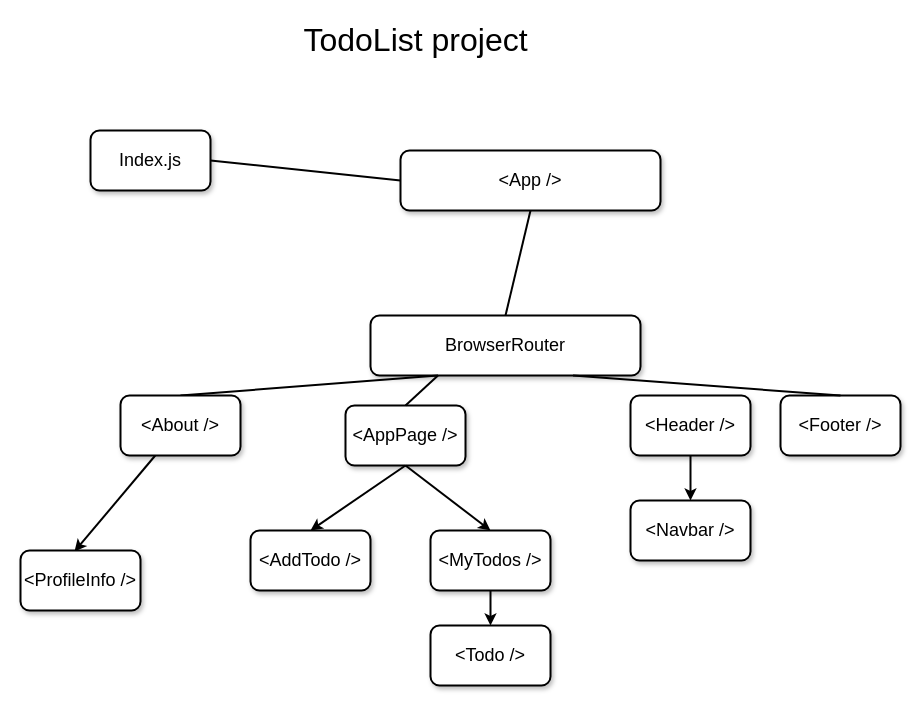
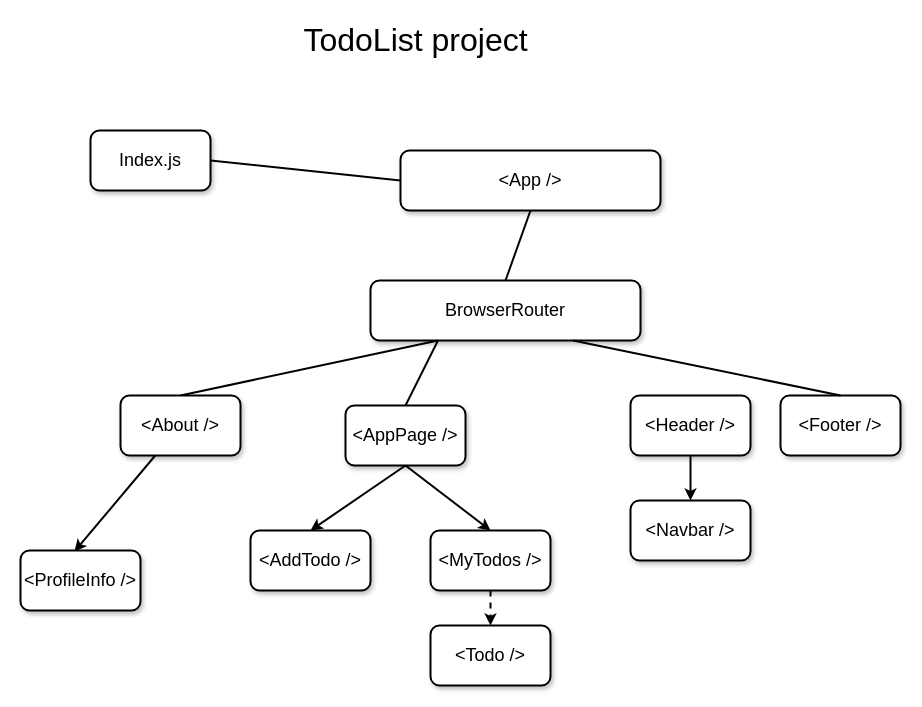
  <mxCell id="0" />
  <mxCell id="1" parent="0" />
  <mxCell id="2" value="&amp;lt;App /&amp;gt;" style="whiteSpace=wrap;html=1;rounded=1;shadow=1;labelBackgroundColor=none;strokeWidth=2;fontFamily=Helvetica;fontSize=18;align=center;verticalAlign=middle;" parent="1" vertex="1"><mxGeometry x="400" y="150" width="260" height="60" as="geometry" /></mxCell>
- <mxCell id="3" value="&lt;span style=&quot;font-size: 18px&quot;&gt;BrowserRouter&lt;/span&gt;" style="whiteSpace=wrap;html=1;rounded=1;shadow=1;labelBackgroundColor=none;strokeWidth=2;fontFamily=Helvetica;fontSize=18;align=center;" parent="1" vertex="1"><mxGeometry x="370" y="315" width="270" height="60" as="geometry" /></mxCell>
+ <mxCell id="3" value="&lt;span style=&quot;font-size: 18px&quot;&gt;BrowserRouter&lt;/span&gt;" style="whiteSpace=wrap;html=1;rounded=1;shadow=1;labelBackgroundColor=none;strokeWidth=2;fontFamily=Helvetica;fontSize=18;align=center;" parent="1" vertex="1"><mxGeometry x="370" y="280" width="270" height="60" as="geometry" /></mxCell>
  <mxCell id="4" value="&lt;span style=&quot;font-size: 18px&quot;&gt;&amp;lt;AppPage /&amp;gt;&lt;/span&gt;" style="whiteSpace=wrap;html=1;rounded=1;shadow=1;labelBackgroundColor=none;strokeWidth=2;fontFamily=Helvetica;fontSize=18;align=center;" parent="1" vertex="1"><mxGeometry x="345" y="405" width="120" height="60" as="geometry" /></mxCell>
  <mxCell id="5" value="" style="edgeStyle=none;rounded=0;jumpStyle=none;orthogonalLoop=1;jettySize=auto;html=1;strokeWidth=2;fontFamily=Helvetica;fontSize=32;" parent="1" source="6" target="19" edge="1"><mxGeometry relative="1" as="geometry" /></mxCell>
  <mxCell id="6" value="&lt;span style=&quot;font-size: 18px&quot;&gt;&amp;lt;Header /&amp;gt;&lt;/span&gt;" style="whiteSpace=wrap;html=1;rounded=1;shadow=1;labelBackgroundColor=none;strokeWidth=2;fontFamily=Helvetica;fontSize=18;align=center;" parent="1" vertex="1"><mxGeometry x="630" y="395" width="120" height="60" as="geometry" /></mxCell>
  <mxCell id="7" value="&lt;span style=&quot;font-size: 18px;&quot;&gt;&lt;font style=&quot;font-size: 18px;&quot;&gt;Index.js&lt;/font&gt;&lt;/span&gt;" style="whiteSpace=wrap;html=1;rounded=1;shadow=1;labelBackgroundColor=none;strokeWidth=2;fontFamily=Helvetica;fontSize=18;align=center;" parent="1" vertex="1"><mxGeometry x="90" y="130" width="120" height="60" as="geometry" /></mxCell>
  <mxCell id="8" value="" style="endArrow=none;html=1;strokeWidth=2;fontSize=18;exitX=1;exitY=0.5;exitDx=0;exitDy=0;entryX=0;entryY=0.5;entryDx=0;entryDy=0;fontFamily=Helvetica;" parent="1" source="7" target="2" edge="1"><mxGeometry width="50" height="50" relative="1" as="geometry"><mxPoint x="290" y="210" as="sourcePoint" /><mxPoint x="380" y="190" as="targetPoint" /></mxGeometry></mxCell>
  <mxCell id="9" value="" style="endArrow=none;html=1;strokeWidth=2;fontSize=18;exitX=0.5;exitY=0;exitDx=0;exitDy=0;entryX=0.5;entryY=1;entryDx=0;entryDy=0;fontFamily=Helvetica;" parent="1" source="3" target="2" edge="1"><mxGeometry width="50" height="50" relative="1" as="geometry"><mxPoint x="230" y="240" as="sourcePoint" /><mxPoint x="470" y="260" as="targetPoint" /></mxGeometry></mxCell>
  <mxCell id="10" value="" style="endArrow=none;html=1;strokeWidth=2;fontSize=18;exitX=0.5;exitY=0;exitDx=0;exitDy=0;fontFamily=Helvetica;entryX=0.25;entryY=1;entryDx=0;entryDy=0;" parent="1" source="4" target="3" edge="1"><mxGeometry width="50" height="50" relative="1" as="geometry"><mxPoint x="460" y="430" as="sourcePoint" /><mxPoint x="465" y="360" as="targetPoint" /></mxGeometry></mxCell>
  <mxCell id="11" value="" style="endArrow=none;html=1;strokeWidth=2;fontSize=18;exitX=0.5;exitY=0;exitDx=0;exitDy=0;entryX=0.25;entryY=1;entryDx=0;entryDy=0;fontFamily=Helvetica;" parent="1" source="15" target="3" edge="1"><mxGeometry width="50" height="50" relative="1" as="geometry"><mxPoint x="535" y="470" as="sourcePoint" /><mxPoint x="540" y="400" as="targetPoint" /></mxGeometry></mxCell>
  <mxCell id="12" style="edgeStyle=none;rounded=0;jumpStyle=none;orthogonalLoop=1;jettySize=auto;html=1;entryX=0.5;entryY=0;entryDx=0;entryDy=0;strokeWidth=2;fontFamily=Helvetica;fontSize=32;exitX=0.5;exitY=1;exitDx=0;exitDy=0;" parent="1" source="4" target="20" edge="1"><mxGeometry relative="1" as="geometry" /></mxCell>
  <mxCell id="13" style="edgeStyle=none;rounded=0;jumpStyle=none;orthogonalLoop=1;jettySize=auto;html=1;exitX=0.5;exitY=1;exitDx=0;exitDy=0;entryX=0.5;entryY=0;entryDx=0;entryDy=0;strokeWidth=2;fontFamily=Helvetica;fontSize=32;" parent="1" source="4" target="22" edge="1"><mxGeometry relative="1" as="geometry" /></mxCell>
  <mxCell id="14" style="edgeStyle=none;rounded=0;jumpStyle=none;orthogonalLoop=1;jettySize=auto;html=1;entryX=0.45;entryY=0.017;entryDx=0;entryDy=0;entryPerimeter=0;strokeWidth=2;fontFamily=Helvetica;fontSize=32;" parent="1" source="15" target="24" edge="1"><mxGeometry relative="1" as="geometry" /></mxCell>
  <mxCell id="15" value="&lt;span style=&quot;font-size: 18px&quot;&gt;&amp;lt;About /&amp;gt;&lt;/span&gt;" style="whiteSpace=wrap;html=1;rounded=1;shadow=1;labelBackgroundColor=none;strokeWidth=2;fontFamily=Helvetica;fontSize=18;align=center;" parent="1" vertex="1"><mxGeometry x="120" y="395" width="120" height="60" as="geometry" /></mxCell>
  <mxCell id="16" value="&lt;p&gt;&amp;lt;Footer /&amp;gt;&lt;/p&gt;" style="whiteSpace=wrap;html=1;rounded=1;shadow=1;labelBackgroundColor=none;strokeWidth=2;fontFamily=Helvetica;fontSize=18;align=center;" parent="1" vertex="1"><mxGeometry x="780" y="395" width="120" height="60" as="geometry" /></mxCell>
  <mxCell id="17" value="" style="endArrow=none;html=1;strokeWidth=2;fontSize=18;exitX=0.5;exitY=0;exitDx=0;exitDy=0;entryX=0.75;entryY=1;entryDx=0;entryDy=0;fontFamily=Helvetica;" parent="1" source="16" target="3" edge="1"><mxGeometry width="50" height="50" relative="1" as="geometry"><mxPoint x="650" y="405" as="sourcePoint" /><mxPoint x="582.5" y="350" as="targetPoint" /></mxGeometry></mxCell>
  <mxCell id="18" value="TodoList project" style="text;html=1;align=center;verticalAlign=middle;resizable=0;points=[];autosize=1;fontSize=32;fontFamily=Helvetica;" parent="1" vertex="1"><mxGeometry x="295" y="20" width="240" height="40" as="geometry" /></mxCell>
  <mxCell id="19" value="&lt;span style=&quot;font-size: 18px&quot;&gt;&amp;lt;Navbar /&amp;gt;&lt;/span&gt;" style="whiteSpace=wrap;html=1;rounded=1;shadow=1;labelBackgroundColor=none;strokeWidth=2;fontFamily=Helvetica;fontSize=18;align=center;" parent="1" vertex="1"><mxGeometry x="630" y="500" width="120" height="60" as="geometry" /></mxCell>
  <mxCell id="20" value="&lt;span style=&quot;font-size: 18px&quot;&gt;&amp;lt;AddTodo /&amp;gt;&lt;/span&gt;" style="whiteSpace=wrap;html=1;rounded=1;shadow=1;labelBackgroundColor=none;strokeWidth=2;fontFamily=Helvetica;fontSize=18;align=center;" parent="1" vertex="1"><mxGeometry x="250" y="530" width="120" height="60" as="geometry" /></mxCell>
- <mxCell id="21" value="" style="edgeStyle=none;rounded=0;jumpStyle=none;orthogonalLoop=1;jettySize=auto;html=1;strokeWidth=2;fontFamily=Helvetica;fontSize=32;" parent="1" source="22" target="23" edge="1"><mxGeometry relative="1" as="geometry" /></mxCell>
+ <mxCell id="21" value="" style="edgeStyle=none;rounded=0;jumpStyle=none;orthogonalLoop=1;jettySize=auto;html=1;strokeWidth=2;fontFamily=Helvetica;fontSize=32;dashed=1;" parent="1" source="22" target="23" edge="1"><mxGeometry relative="1" as="geometry" /></mxCell>
  <mxCell id="22" value="&lt;span style=&quot;font-size: 18px&quot;&gt;&amp;lt;MyTodos /&amp;gt;&lt;/span&gt;" style="whiteSpace=wrap;html=1;rounded=1;shadow=1;labelBackgroundColor=none;strokeWidth=2;fontFamily=Helvetica;fontSize=18;align=center;" parent="1" vertex="1"><mxGeometry x="430" y="530" width="120" height="60" as="geometry" /></mxCell>
  <mxCell id="23" value="&lt;span style=&quot;font-size: 18px&quot;&gt;&amp;lt;Todo /&amp;gt;&lt;/span&gt;" style="whiteSpace=wrap;html=1;rounded=1;shadow=1;labelBackgroundColor=none;strokeWidth=2;fontFamily=Helvetica;fontSize=18;align=center;" parent="1" vertex="1"><mxGeometry x="430" y="625" width="120" height="60" as="geometry" /></mxCell>
  <mxCell id="24" value="&lt;span style=&quot;font-size: 18px&quot;&gt;&amp;lt;ProfileInfo /&amp;gt;&lt;/span&gt;" style="whiteSpace=wrap;html=1;rounded=1;shadow=1;labelBackgroundColor=none;strokeWidth=2;fontFamily=Helvetica;fontSize=18;align=center;" parent="1" vertex="1"><mxGeometry x="20" y="550" width="120" height="60" as="geometry" /></mxCell>
